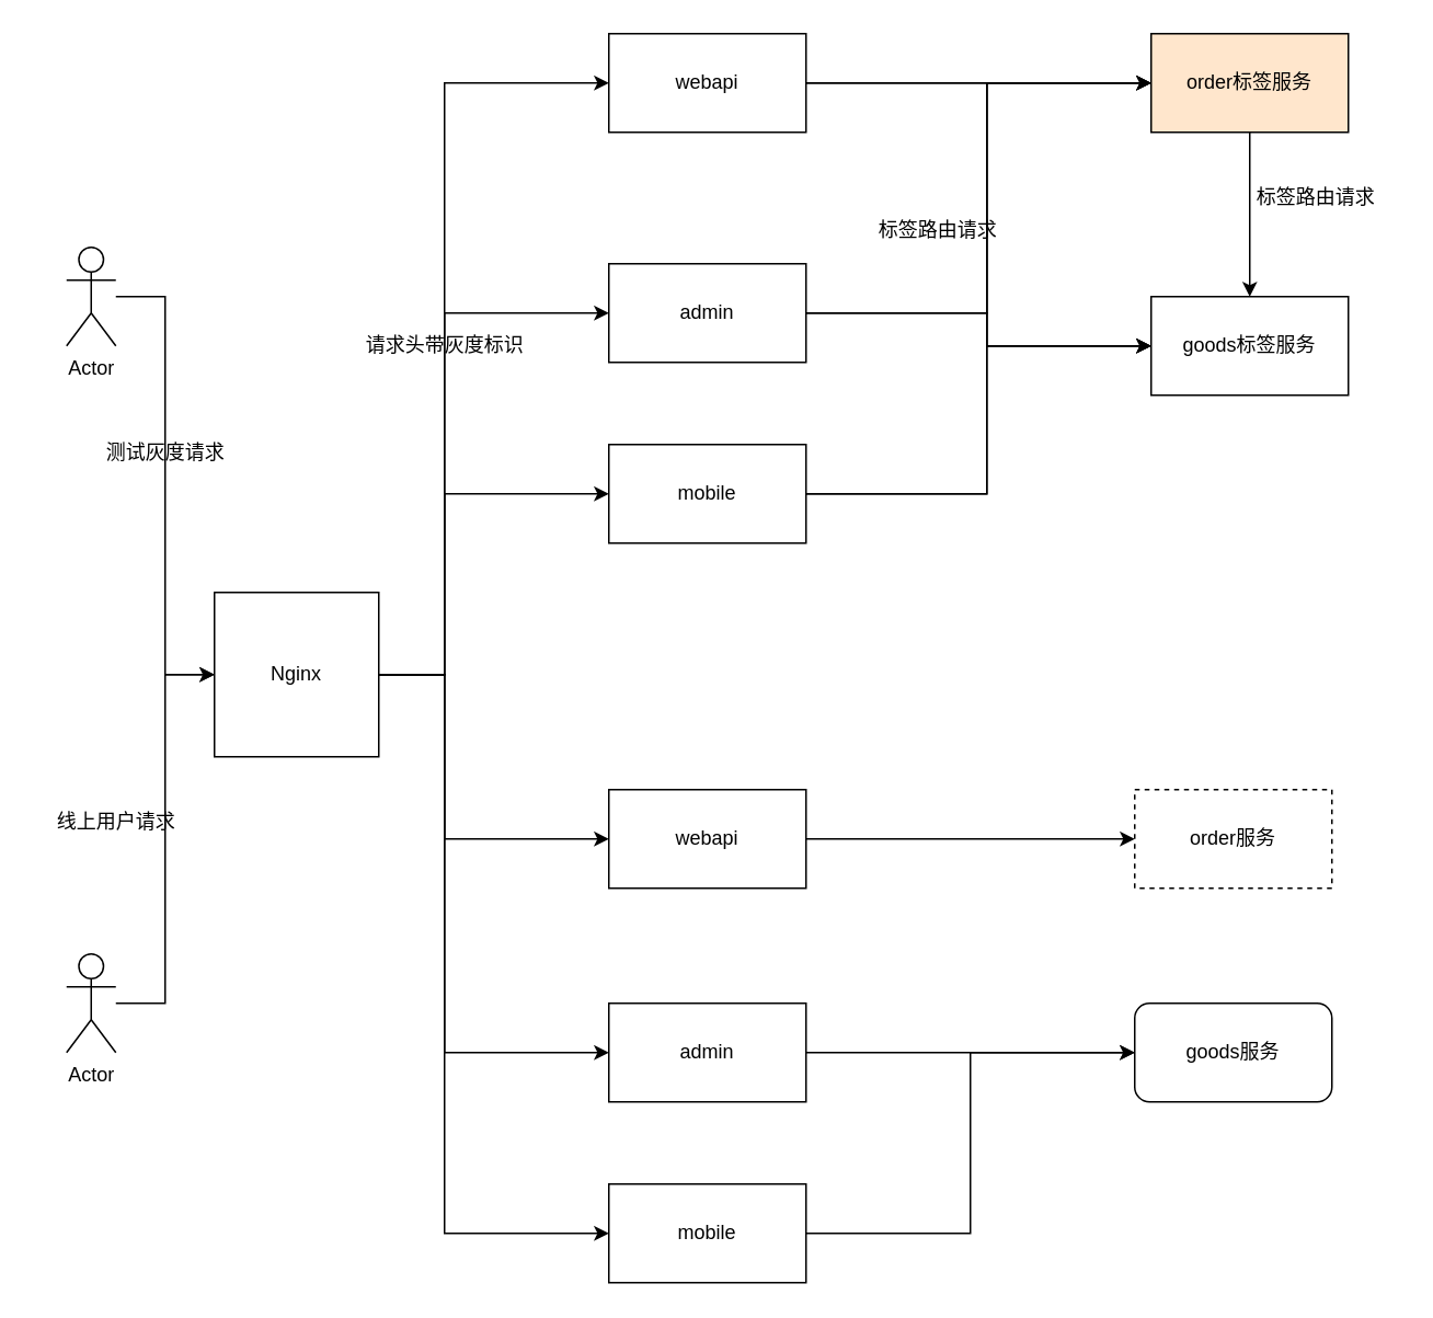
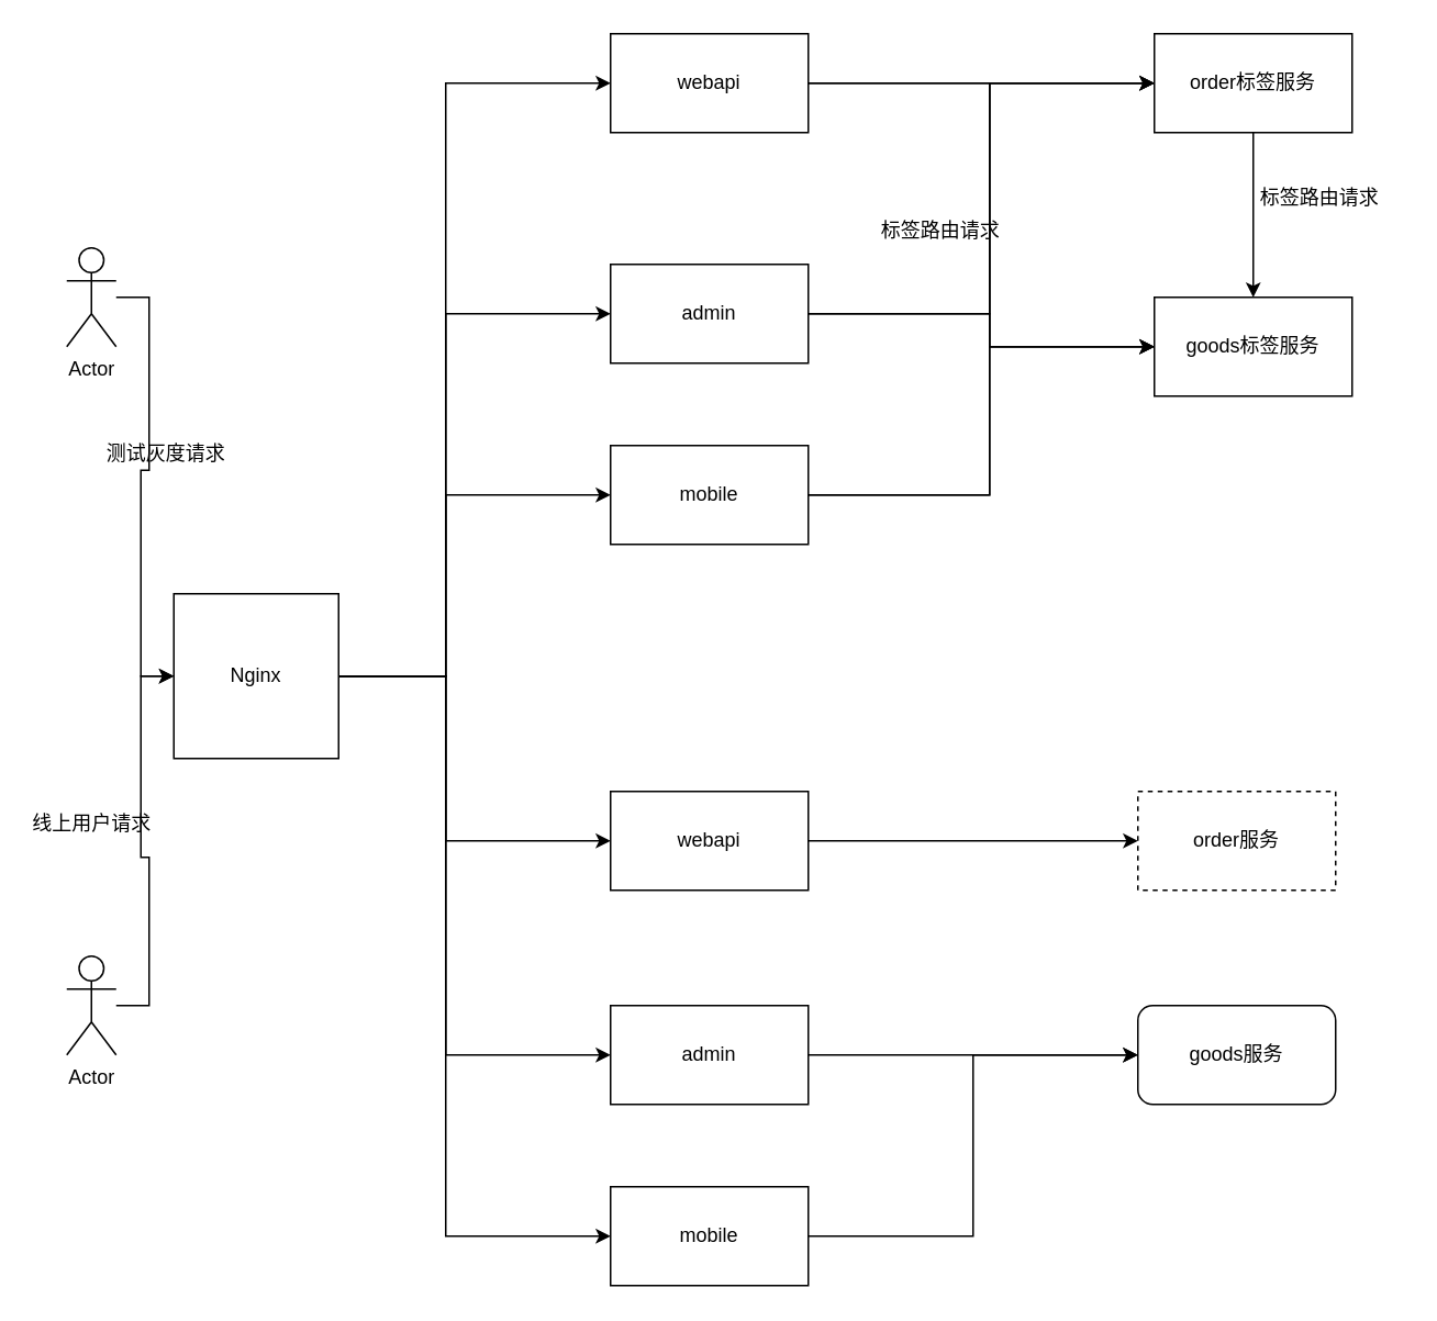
  <mxCell id="0" />
  <mxCell id="1" parent="0" />
  <mxCell id="2" style="edgeStyle=orthogonalEdgeStyle;rounded=0;orthogonalLoop=1;jettySize=auto;html=1;entryX=0;entryY=0.5;entryDx=0;entryDy=0;" edge="1" parent="1" source="4" target="23"><mxGeometry relative="1" as="geometry"><Array as="points"><mxPoint x="600" y="300" /><mxPoint x="600" y="50" /></Array></mxGeometry></mxCell>
  <mxCell id="3" style="edgeStyle=orthogonalEdgeStyle;rounded=0;orthogonalLoop=1;jettySize=auto;html=1;entryX=0;entryY=0.5;entryDx=0;entryDy=0;" edge="1" parent="1" source="4" target="24"><mxGeometry relative="1" as="geometry"><Array as="points"><mxPoint x="600" y="300" /><mxPoint x="600" y="210" /></Array></mxGeometry></mxCell>
  <mxCell id="4" value="mobile" style="rounded=0;whiteSpace=wrap;html=1;" vertex="1" parent="1"><mxGeometry x="370" y="270" width="120" height="60" as="geometry" /></mxCell>
  <mxCell id="5" style="edgeStyle=orthogonalEdgeStyle;rounded=0;orthogonalLoop=1;jettySize=auto;html=1;" edge="1" parent="1" source="7"><mxGeometry relative="1" as="geometry"><mxPoint x="700" y="50" as="targetPoint" /><Array as="points"><mxPoint x="600" y="190" /><mxPoint x="600" y="50" /></Array></mxGeometry></mxCell>
  <mxCell id="6" style="edgeStyle=orthogonalEdgeStyle;rounded=0;orthogonalLoop=1;jettySize=auto;html=1;entryX=0;entryY=0.5;entryDx=0;entryDy=0;" edge="1" parent="1" source="7" target="24"><mxGeometry relative="1" as="geometry"><Array as="points"><mxPoint x="600" y="190" /><mxPoint x="600" y="210" /></Array></mxGeometry></mxCell>
  <mxCell id="7" value="admin" style="rounded=0;whiteSpace=wrap;html=1;" vertex="1" parent="1"><mxGeometry x="370" y="160" width="120" height="60" as="geometry" /></mxCell>
  <mxCell id="8" style="edgeStyle=orthogonalEdgeStyle;rounded=0;orthogonalLoop=1;jettySize=auto;html=1;" edge="1" parent="1" source="10" target="23"><mxGeometry relative="1" as="geometry" /></mxCell>
  <mxCell id="9" style="edgeStyle=orthogonalEdgeStyle;rounded=0;orthogonalLoop=1;jettySize=auto;html=1;entryX=0;entryY=0.5;entryDx=0;entryDy=0;" edge="1" parent="1" source="10" target="24"><mxGeometry relative="1" as="geometry"><Array as="points"><mxPoint x="600" y="50" /><mxPoint x="600" y="210" /></Array></mxGeometry></mxCell>
  <mxCell id="10" value="webapi" style="rounded=0;whiteSpace=wrap;html=1;" vertex="1" parent="1"><mxGeometry x="370" y="20" width="120" height="60" as="geometry" /></mxCell>
  <mxCell id="11" style="edgeStyle=orthogonalEdgeStyle;rounded=0;orthogonalLoop=1;jettySize=auto;html=1;entryX=0;entryY=0.5;entryDx=0;entryDy=0;" edge="1" parent="1" source="17" target="10"><mxGeometry relative="1" as="geometry"><Array as="points"><mxPoint x="270" y="50" /></Array></mxGeometry></mxCell>
  <mxCell id="12" style="edgeStyle=orthogonalEdgeStyle;rounded=0;orthogonalLoop=1;jettySize=auto;html=1;entryX=0;entryY=0.5;entryDx=0;entryDy=0;" edge="1" parent="1" source="17" target="7"><mxGeometry relative="1" as="geometry"><Array as="points"><mxPoint x="270" y="410" /><mxPoint x="270" y="190" /></Array></mxGeometry></mxCell>
  <mxCell id="13" style="edgeStyle=orthogonalEdgeStyle;rounded=0;orthogonalLoop=1;jettySize=auto;html=1;entryX=0;entryY=0.5;entryDx=0;entryDy=0;" edge="1" parent="1" source="17" target="4"><mxGeometry relative="1" as="geometry"><Array as="points"><mxPoint x="270" y="300" /></Array></mxGeometry></mxCell>
  <mxCell id="14" style="edgeStyle=orthogonalEdgeStyle;rounded=0;orthogonalLoop=1;jettySize=auto;html=1;entryX=0;entryY=0.5;entryDx=0;entryDy=0;" edge="1" parent="1" source="17" target="28"><mxGeometry relative="1" as="geometry"><Array as="points"><mxPoint x="270" y="410" /><mxPoint x="270" y="510" /></Array></mxGeometry></mxCell>
  <mxCell id="15" style="edgeStyle=orthogonalEdgeStyle;rounded=0;orthogonalLoop=1;jettySize=auto;html=1;entryX=0;entryY=0.5;entryDx=0;entryDy=0;" edge="1" parent="1" source="17" target="30"><mxGeometry relative="1" as="geometry"><Array as="points"><mxPoint x="270" y="410" /><mxPoint x="270" y="640" /></Array></mxGeometry></mxCell>
  <mxCell id="16" style="edgeStyle=orthogonalEdgeStyle;rounded=0;orthogonalLoop=1;jettySize=auto;html=1;entryX=0;entryY=0.5;entryDx=0;entryDy=0;" edge="1" parent="1" source="17" target="32"><mxGeometry relative="1" as="geometry"><Array as="points"><mxPoint x="270" y="410" /><mxPoint x="270" y="750" /></Array></mxGeometry></mxCell>
- <mxCell id="17" value="Nginx" style="whiteSpace=wrap;html=1;aspect=fixed;" vertex="1" parent="1"><mxGeometry x="130" y="360" width="100" height="100" as="geometry" /></mxCell>
+ <mxCell id="17" value="Nginx" style="whiteSpace=wrap;html=1;aspect=fixed;" vertex="1" parent="1"><mxGeometry x="105" y="360" width="100" height="100" as="geometry" /></mxCell>
  <mxCell id="18" style="edgeStyle=orthogonalEdgeStyle;rounded=0;orthogonalLoop=1;jettySize=auto;html=1;entryX=0;entryY=0.5;entryDx=0;entryDy=0;" edge="1" parent="1" source="19" target="17"><mxGeometry relative="1" as="geometry" /></mxCell>
  <mxCell id="19" value="Actor" style="shape=umlActor;verticalLabelPosition=bottom;verticalAlign=top;html=1;outlineConnect=0;" vertex="1" parent="1"><mxGeometry x="40" y="150" width="30" height="60" as="geometry" /></mxCell>
  <mxCell id="20" value="测试灰度请求" style="text;html=1;align=center;verticalAlign=middle;resizable=0;points=[];autosize=1;strokeColor=none;fillColor=none;" vertex="1" parent="1"><mxGeometry x="50" y="260" width="100" height="30" as="geometry" /></mxCell>
- <mxCell id="21" value="请求头带灰度标识" style="text;html=1;align=center;verticalAlign=middle;resizable=0;points=[];autosize=1;strokeColor=none;fillColor=none;" vertex="1" parent="1"><mxGeometry x="210" y="195" width="120" height="30" as="geometry" /></mxCell>
  <mxCell id="22" style="edgeStyle=orthogonalEdgeStyle;rounded=0;orthogonalLoop=1;jettySize=auto;html=1;" edge="1" parent="1" source="23" target="24"><mxGeometry relative="1" as="geometry" /></mxCell>
- <mxCell id="23" value="order标签服务" style="rounded=0;whiteSpace=wrap;html=1;fillColor=#ffe6cc;" vertex="1" parent="1"><mxGeometry x="700" y="20" width="120" height="60" as="geometry" /></mxCell>
+ <mxCell id="23" value="order标签服务" style="rounded=0;whiteSpace=wrap;html=1;" vertex="1" parent="1"><mxGeometry x="700" y="20" width="120" height="60" as="geometry" /></mxCell>
  <mxCell id="24" value="goods标签服务" style="rounded=0;whiteSpace=wrap;html=1;" vertex="1" parent="1"><mxGeometry x="700" y="180" width="120" height="60" as="geometry" /></mxCell>
  <mxCell id="25" value="标签路由请求" style="text;html=1;align=center;verticalAlign=middle;resizable=0;points=[];autosize=1;strokeColor=none;fillColor=none;" vertex="1" parent="1"><mxGeometry x="520" y="125" width="100" height="30" as="geometry" /></mxCell>
  <mxCell id="26" value="标签路由请求" style="text;html=1;align=center;verticalAlign=middle;resizable=0;points=[];autosize=1;strokeColor=none;fillColor=none;" vertex="1" parent="1"><mxGeometry x="750" y="105" width="100" height="30" as="geometry" /></mxCell>
  <mxCell id="27" style="edgeStyle=orthogonalEdgeStyle;rounded=0;orthogonalLoop=1;jettySize=auto;html=1;entryX=0;entryY=0.5;entryDx=0;entryDy=0;" edge="1" parent="1" source="28" target="36"><mxGeometry relative="1" as="geometry" /></mxCell>
  <mxCell id="28" value="webapi" style="rounded=0;whiteSpace=wrap;html=1;" vertex="1" parent="1"><mxGeometry x="370" y="480" width="120" height="60" as="geometry" /></mxCell>
  <mxCell id="29" style="edgeStyle=orthogonalEdgeStyle;rounded=0;orthogonalLoop=1;jettySize=auto;html=1;" edge="1" parent="1" source="30" target="37"><mxGeometry relative="1" as="geometry" /></mxCell>
  <mxCell id="30" value="admin" style="rounded=0;whiteSpace=wrap;html=1;" vertex="1" parent="1"><mxGeometry x="370" y="610" width="120" height="60" as="geometry" /></mxCell>
  <mxCell id="31" style="edgeStyle=orthogonalEdgeStyle;rounded=0;orthogonalLoop=1;jettySize=auto;html=1;entryX=0;entryY=0.5;entryDx=0;entryDy=0;" edge="1" parent="1" source="32" target="37"><mxGeometry relative="1" as="geometry" /></mxCell>
  <mxCell id="32" value="mobile" style="rounded=0;whiteSpace=wrap;html=1;" vertex="1" parent="1"><mxGeometry x="370" y="720" width="120" height="60" as="geometry" /></mxCell>
  <mxCell id="33" style="edgeStyle=orthogonalEdgeStyle;rounded=0;orthogonalLoop=1;jettySize=auto;html=1;entryX=0;entryY=0.5;entryDx=0;entryDy=0;" edge="1" parent="1" source="34" target="17"><mxGeometry relative="1" as="geometry" /></mxCell>
  <mxCell id="34" value="Actor" style="shape=umlActor;verticalLabelPosition=bottom;verticalAlign=top;html=1;outlineConnect=0;" vertex="1" parent="1"><mxGeometry x="40" y="580" width="30" height="60" as="geometry" /></mxCell>
- <mxCell id="35" value="线上用户请求" style="text;html=1;align=center;verticalAlign=middle;resizable=0;points=[];autosize=1;strokeColor=none;fillColor=none;" vertex="1" parent="1"><mxGeometry y="485" width="100" height="30" as="geometry" x="20" /></mxCell>
+ <mxCell id="35" value="线上用户请求" style="text;html=1;align=center;verticalAlign=middle;resizable=0;points=[];autosize=1;strokeColor=none;fillColor=none;" vertex="1" parent="1"><mxGeometry x="5" y="485" width="100" height="30" as="geometry" /></mxCell>
  <mxCell id="36" value="order服务" style="rounded=0;whiteSpace=wrap;html=1;dashed=1;" vertex="1" parent="1"><mxGeometry x="690" y="480" width="120" height="60" as="geometry" /></mxCell>
  <mxCell id="37" value="goods服务" style="whiteSpace=wrap;html=1;rounded=1;" vertex="1" parent="1"><mxGeometry x="690" y="610" width="120" height="60" as="geometry" /></mxCell>
